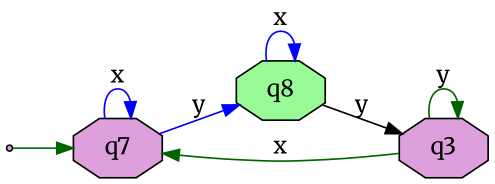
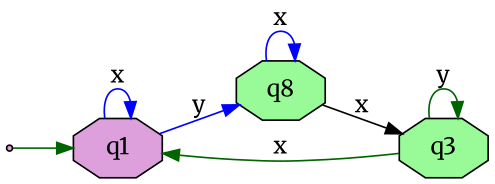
  digraph {
    fontname=Merriweather
    rankdir=LR
    node [fillcolor=plum fontname=Merriweather shape=octagon style=filled]
    edge [color=darkgreen fontname=Merriweather]
    start [shape=point]
-   q1 [label=q7]
+   q1
    n3 [fillcolor=palegreen label=q8]
-   q3
+   q3 [fillcolor=palegreen]
    start -> q1
    q1 -> q1 [color=blue label=x]
    q1 -> n3 [color=blue label=y]
    n3 -> n3 [color=blue label=x]
-   n3 -> q3 [color=black label=y]
+   n3 -> q3 [color=black label=x]
    q3 -> q1 [label=x]
    q3 -> q3 [label=y]
  }
